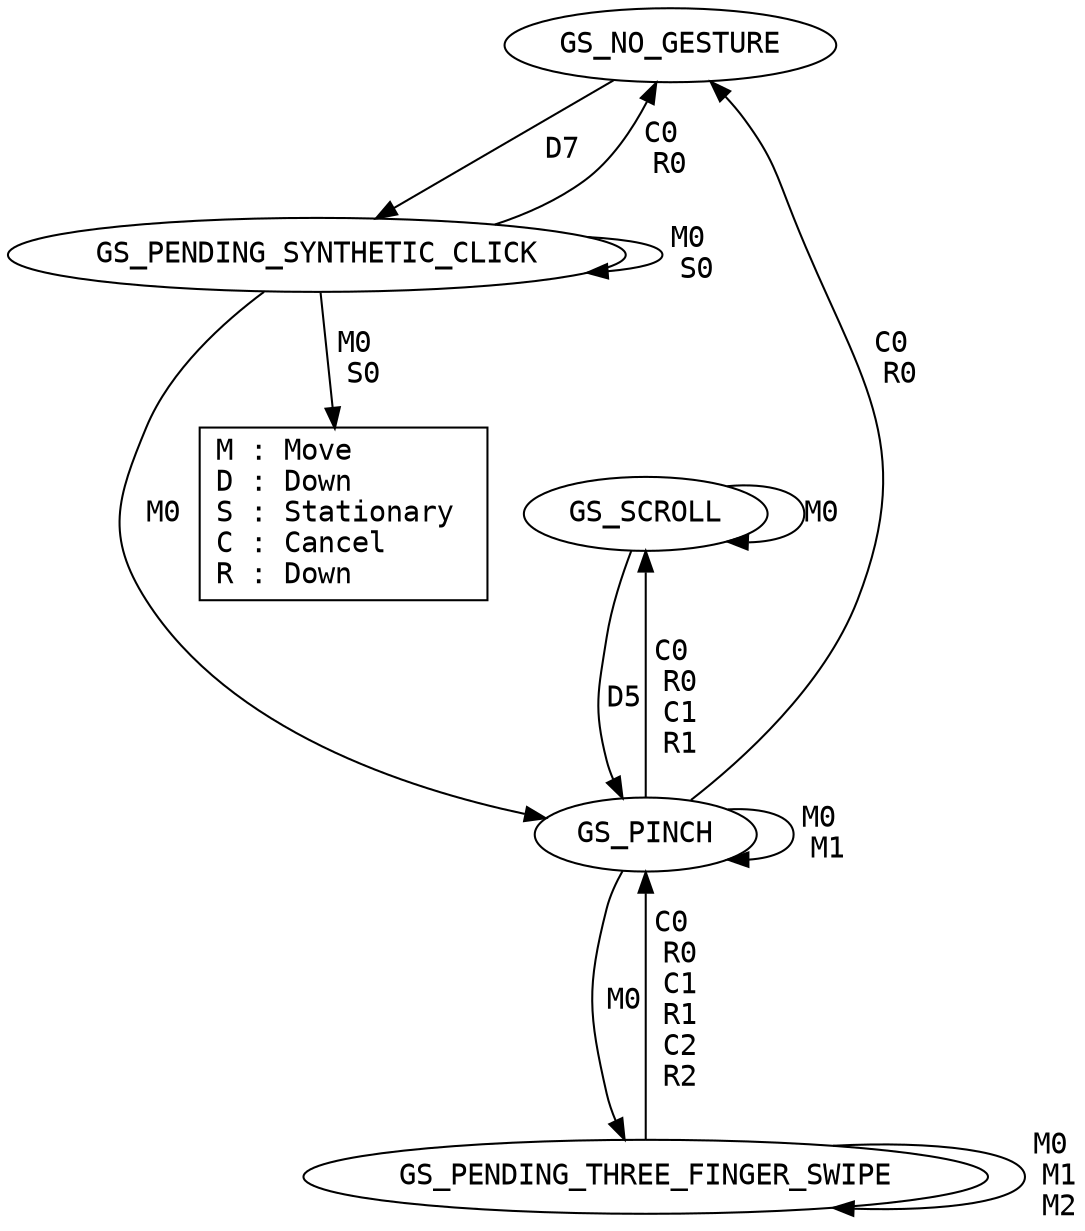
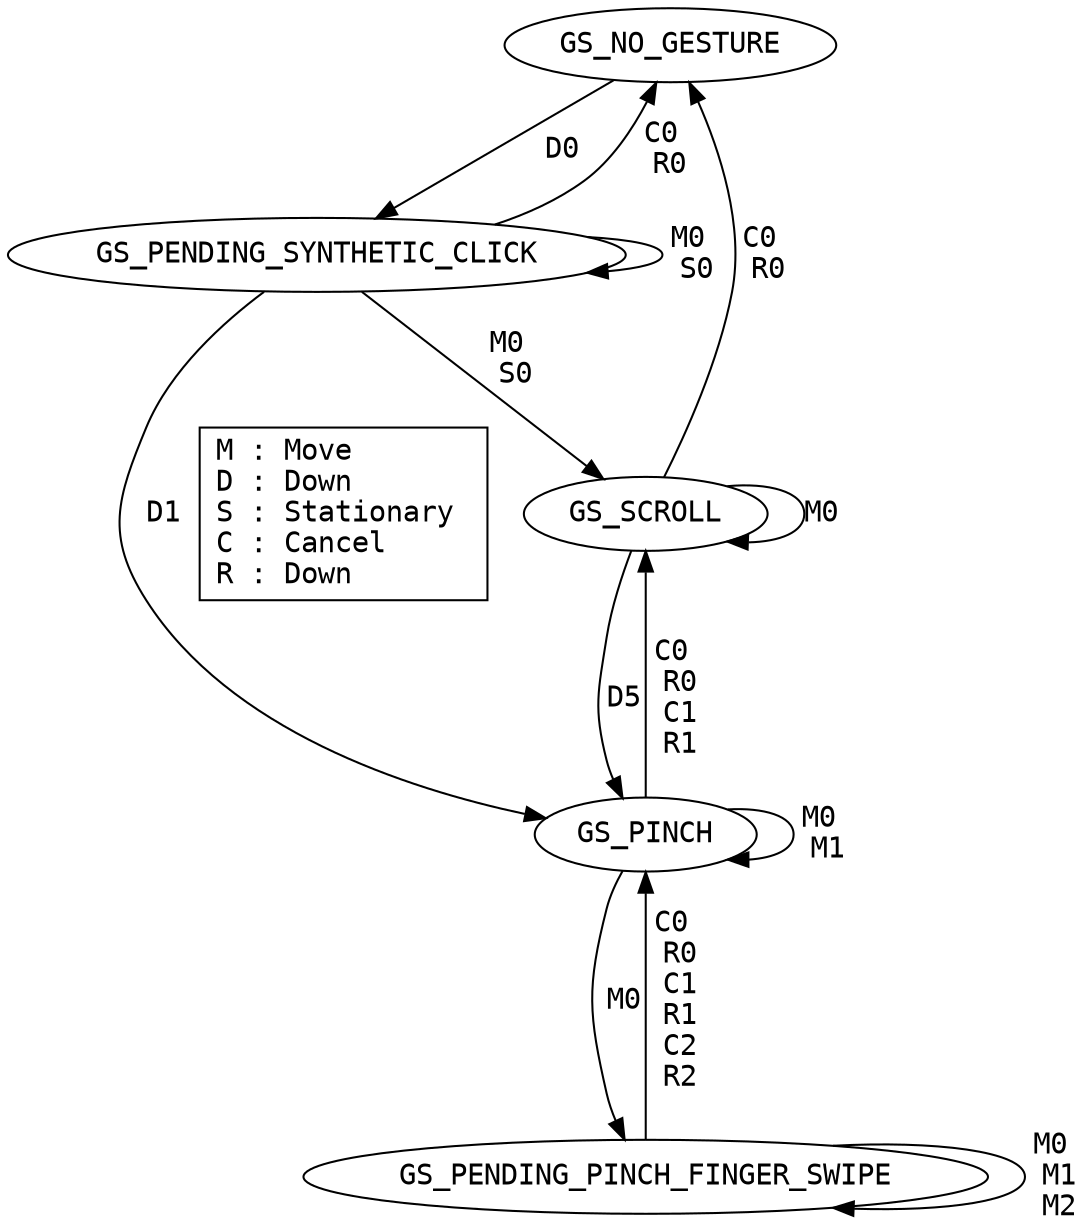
  digraph {
    fontname="DejaVu Sans Mono"
    node [fontname="DejaVu Sans Mono"]
    edge [fontname="DejaVu Sans Mono"]
    GS_NO_GESTURE
    GS_PENDING_SYNTHETIC_CLICK
    GS_SCROLL
    GS_PINCH
    n5 [label="{   M : Move          \lD : Down          \lS : Stationary    \lC : Cancel        \lR : Down       \l}" shape=record]
-   GS_PENDING_THREE_FINGER_SWIPE
+   GS_PENDING_THREE_FINGER_SWIPE [label=GS_PENDING_PINCH_FINGER_SWIPE]
    subgraph sub_1 {
      GS_NO_GESTURE
      GS_PENDING_SYNTHETIC_CLICK
      GS_SCROLL
    }
-   GS_NO_GESTURE -> GS_PENDING_SYNTHETIC_CLICK [label=D7]
+   GS_NO_GESTURE -> GS_PENDING_SYNTHETIC_CLICK [label=D0]
    GS_PENDING_SYNTHETIC_CLICK -> GS_NO_GESTURE [label="C0\n R0"]
    GS_PENDING_SYNTHETIC_CLICK -> GS_PENDING_SYNTHETIC_CLICK [label="M0\n S0"]
-   GS_PENDING_SYNTHETIC_CLICK -> n5 [label="M0\n S0"]
-   GS_PENDING_SYNTHETIC_CLICK -> GS_PINCH [label=M0]
-   GS_PINCH -> GS_NO_GESTURE [label="C0\n R0\n"]
+   GS_PENDING_SYNTHETIC_CLICK -> GS_SCROLL [label="M0\n S0"]
+   GS_PENDING_SYNTHETIC_CLICK -> GS_PINCH [label=D1]
+   GS_SCROLL -> GS_NO_GESTURE [label="C0\n R0\n"]
    GS_SCROLL -> GS_SCROLL [label=M0]
    GS_SCROLL -> GS_PINCH [label=D5]
    GS_PINCH -> GS_SCROLL [label="C0\n R0\n C1\n R1"]
    GS_PINCH -> GS_PINCH [label="M0\n M1"]
    GS_PINCH -> GS_PENDING_THREE_FINGER_SWIPE [label=M0]
    GS_PENDING_THREE_FINGER_SWIPE -> GS_PINCH [label="C0\n R0\n C1\n R1\n C2\n R2"]
    GS_PENDING_THREE_FINGER_SWIPE -> GS_PENDING_THREE_FINGER_SWIPE [label="M0\n M1\n M2"]
  }
